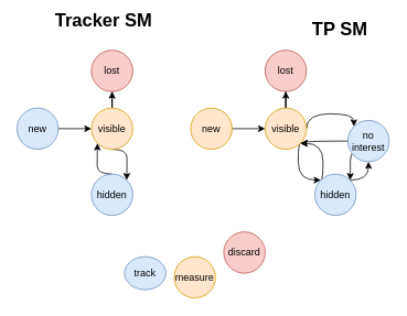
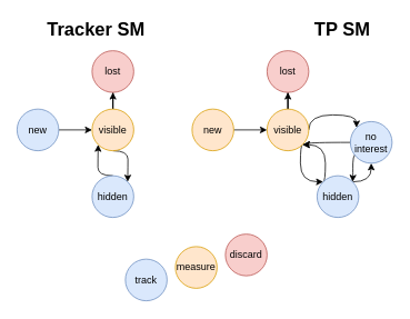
  <mxCell id="0" />
  <mxCell id="1" parent="0" />
  <mxCell id="2" value="" style="edgeStyle=orthogonalEdgeStyle;rounded=0;orthogonalLoop=1;jettySize=auto;html=1;fillColor=#dae8fc;strokeColor=#000000;" parent="1" source="3" target="6" edge="1"><mxGeometry relative="1" as="geometry" /></mxCell>
  <mxCell id="3" value="new" style="ellipse;whiteSpace=wrap;html=1;fillColor=#dae8fc;strokeColor=#6c8ebf;" parent="1" vertex="1"><mxGeometry x="20" y="130" width="50" height="50" as="geometry" /></mxCell>
  <mxCell id="4" value="" style="edgeStyle=orthogonalEdgeStyle;rounded=0;orthogonalLoop=1;jettySize=auto;html=1;fillColor=#dae8fc;strokeColor=#000000;" parent="1" source="6" target="9" edge="1"><mxGeometry relative="1" as="geometry" /></mxCell>
  <mxCell id="5" style="edgeStyle=orthogonalEdgeStyle;rounded=0;orthogonalLoop=1;jettySize=auto;html=1;exitX=0.5;exitY=1;exitDx=0;exitDy=0;entryX=1;entryY=0;entryDx=0;entryDy=0;curved=1;" edge="1" parent="1" source="6" target="8"><mxGeometry relative="1" as="geometry"><mxPoint x="170" y="200" as="targetPoint" /><Array as="points"><mxPoint x="153" y="180" /><mxPoint x="153" y="200" /></Array></mxGeometry></mxCell>
  <mxCell id="6" value="visible" style="ellipse;whiteSpace=wrap;html=1;fillColor=#ffe6cc;strokeColor=#d79b00;" parent="1" vertex="1"><mxGeometry x="110" y="130" width="50" height="50" as="geometry" /></mxCell>
  <mxCell id="7" style="edgeStyle=orthogonalEdgeStyle;rounded=0;orthogonalLoop=1;jettySize=auto;html=1;exitX=0.5;exitY=0;exitDx=0;exitDy=0;entryX=0;entryY=1;entryDx=0;entryDy=0;curved=1;" edge="1" parent="1" source="8" target="6"><mxGeometry relative="1" as="geometry"><Array as="points"><mxPoint x="117" y="210" /><mxPoint x="117" y="190" /></Array></mxGeometry></mxCell>
  <mxCell id="8" value="hidden" style="ellipse;whiteSpace=wrap;html=1;fillColor=#dae8fc;strokeColor=#6c8ebf;" parent="1" vertex="1"><mxGeometry x="110" y="210" width="50" height="50" as="geometry" /></mxCell>
  <mxCell id="9" value="lost" style="ellipse;whiteSpace=wrap;html=1;fillColor=#f8cecc;strokeColor=#b85450;" parent="1" vertex="1"><mxGeometry x="110" y="60" width="50" height="50" as="geometry" /></mxCell>
  <mxCell id="10" value="" style="edgeStyle=orthogonalEdgeStyle;rounded=0;orthogonalLoop=1;jettySize=auto;html=1;fillColor=#dae8fc;strokeColor=#000000;" parent="1" source="11" target="15" edge="1"><mxGeometry relative="1" as="geometry" /></mxCell>
  <mxCell id="11" value="new" style="ellipse;whiteSpace=wrap;html=1;fillColor=#ffe6cc;strokeColor=#d79b00;" parent="1" vertex="1"><mxGeometry x="230" y="130" width="50" height="50" as="geometry" /></mxCell>
  <mxCell id="12" value="" style="edgeStyle=orthogonalEdgeStyle;rounded=0;orthogonalLoop=1;jettySize=auto;html=1;fillColor=#dae8fc;strokeColor=#000000;" parent="1" source="15" target="19" edge="1"><mxGeometry relative="1" as="geometry" /></mxCell>
  <mxCell id="13" style="edgeStyle=orthogonalEdgeStyle;rounded=0;orthogonalLoop=1;jettySize=auto;html=1;exitX=1;exitY=0.5;exitDx=0;exitDy=0;curved=1;entryX=0;entryY=0;entryDx=0;entryDy=0;" edge="1" parent="1" source="15" target="22"><mxGeometry relative="1" as="geometry"><mxPoint x="380" y="170" as="targetPoint" /><Array as="points"><mxPoint x="370" y="137" /><mxPoint x="427" y="137" /></Array></mxGeometry></mxCell>
  <mxCell id="14" style="edgeStyle=orthogonalEdgeStyle;rounded=0;orthogonalLoop=1;jettySize=auto;html=1;exitX=1;exitY=1;exitDx=0;exitDy=0;entryX=0;entryY=0;entryDx=0;entryDy=0;curved=1;" edge="1" parent="1" source="15" target="18"><mxGeometry relative="1" as="geometry"><Array as="points"><mxPoint x="360" y="173" /><mxPoint x="360" y="217" /></Array></mxGeometry></mxCell>
  <mxCell id="15" value="visible" style="ellipse;whiteSpace=wrap;html=1;fillColor=#ffe6cc;strokeColor=#d79b00;" parent="1" vertex="1"><mxGeometry x="320" y="130" width="50" height="50" as="geometry" /></mxCell>
  <mxCell id="16" style="edgeStyle=orthogonalEdgeStyle;rounded=0;orthogonalLoop=1;jettySize=auto;html=1;exitX=1;exitY=0;exitDx=0;exitDy=0;entryX=0.5;entryY=1;entryDx=0;entryDy=0;curved=1;" edge="1" parent="1" source="18" target="22"><mxGeometry relative="1" as="geometry"><Array as="points"><mxPoint x="445" y="217" /></Array></mxGeometry></mxCell>
  <mxCell id="17" style="edgeStyle=orthogonalEdgeStyle;rounded=0;orthogonalLoop=1;jettySize=auto;html=1;exitX=0;exitY=0;exitDx=0;exitDy=0;entryX=1;entryY=1;entryDx=0;entryDy=0;curved=1;" edge="1" parent="1" source="18" target="15"><mxGeometry relative="1" as="geometry"><Array as="points"><mxPoint x="390" y="217" /><mxPoint x="390" y="173" /></Array></mxGeometry></mxCell>
  <mxCell id="18" value="hidden" style="ellipse;whiteSpace=wrap;html=1;fillColor=#dae8fc;strokeColor=#6c8ebf;" parent="1" vertex="1"><mxGeometry x="380" y="210" width="50" height="50" as="geometry" /></mxCell>
  <mxCell id="19" value="lost" style="ellipse;whiteSpace=wrap;html=1;fillColor=#f8cecc;strokeColor=#b85450;" parent="1" vertex="1"><mxGeometry x="320" y="60" width="50" height="50" as="geometry" /></mxCell>
  <mxCell id="20" style="edgeStyle=orthogonalEdgeStyle;rounded=0;orthogonalLoop=1;jettySize=auto;html=1;exitX=0.5;exitY=1;exitDx=0;exitDy=0;entryX=1;entryY=0;entryDx=0;entryDy=0;curved=1;" edge="1" parent="1" source="22" target="18"><mxGeometry relative="1" as="geometry"><Array as="points"><mxPoint x="423" y="180" /><mxPoint x="423" y="210" /><mxPoint x="423" y="210" /></Array></mxGeometry></mxCell>
  <mxCell id="21" style="edgeStyle=orthogonalEdgeStyle;rounded=0;orthogonalLoop=1;jettySize=auto;html=1;exitX=0;exitY=0.5;exitDx=0;exitDy=0;entryX=1;entryY=1;entryDx=0;entryDy=0;curved=1;" edge="1" parent="1" source="22" target="15"><mxGeometry relative="1" as="geometry"><Array as="points"><mxPoint x="420" y="170" /><mxPoint x="370" y="170" /><mxPoint x="370" y="173" /></Array></mxGeometry></mxCell>
  <mxCell id="22" value="no&lt;div&gt;interest&lt;/div&gt;" style="ellipse;whiteSpace=wrap;html=1;fillColor=#dae8fc;strokeColor=#6c8ebf;" parent="1" vertex="1"><mxGeometry x="420" y="145" width="50" height="50" as="geometry" /></mxCell>
- <mxCell id="23" value="Tracker SM" style="text;html=1;align=center;verticalAlign=middle;whiteSpace=wrap;rounded=0;fontSize=22;fontStyle=1" parent="1" vertex="1"><mxGeometry x="60" y="10" width="130" height="30" as="geometry" /></mxCell>
+ <mxCell id="23" value="Tracker SM" style="text;html=1;align=center;verticalAlign=middle;whiteSpace=wrap;rounded=0;fontSize=22;fontStyle=1" parent="1" vertex="1"><mxGeometry x="50" y="20" width="130" height="30" as="geometry" /></mxCell>
  <mxCell id="24" value="TP SM" style="text;html=1;align=center;verticalAlign=middle;whiteSpace=wrap;rounded=0;fontSize=22;fontStyle=1" parent="1" vertex="1"><mxGeometry x="357.5" y="20" width="105" height="30" as="geometry" /></mxCell>
- <mxCell id="25" value="track" style="ellipse;whiteSpace=wrap;html=1;fillColor=#dae8fc;strokeColor=#6c8ebf;" vertex="1" parent="1"><mxGeometry x="150" y="310" width="50" height="40" as="geometry" /></mxCell>
- <mxCell id="26" value="measure" style="ellipse;whiteSpace=wrap;html=1;fillColor=#ffe6cc;strokeColor=#d79b00;" vertex="1" parent="1"><mxGeometry x="210" y="310" width="50" height="50" as="geometry" /></mxCell>
+ <mxCell id="25" value="track" style="ellipse;whiteSpace=wrap;html=1;fillColor=#dae8fc;strokeColor=#6c8ebf;" vertex="1" parent="1"><mxGeometry x="150" y="310" width="50" height="50" as="geometry" /></mxCell>
+ <mxCell id="26" value="measure" style="ellipse;whiteSpace=wrap;html=1;fillColor=#ffe6cc;strokeColor=#d79b00;" vertex="1" parent="1"><mxGeometry x="210" y="295" width="50" height="50" as="geometry" /></mxCell>
  <mxCell id="27" value="discard" style="ellipse;whiteSpace=wrap;html=1;fillColor=#f8cecc;strokeColor=#b85450;" vertex="1" parent="1"><mxGeometry x="270" y="280" width="50" height="50" as="geometry" /></mxCell>
